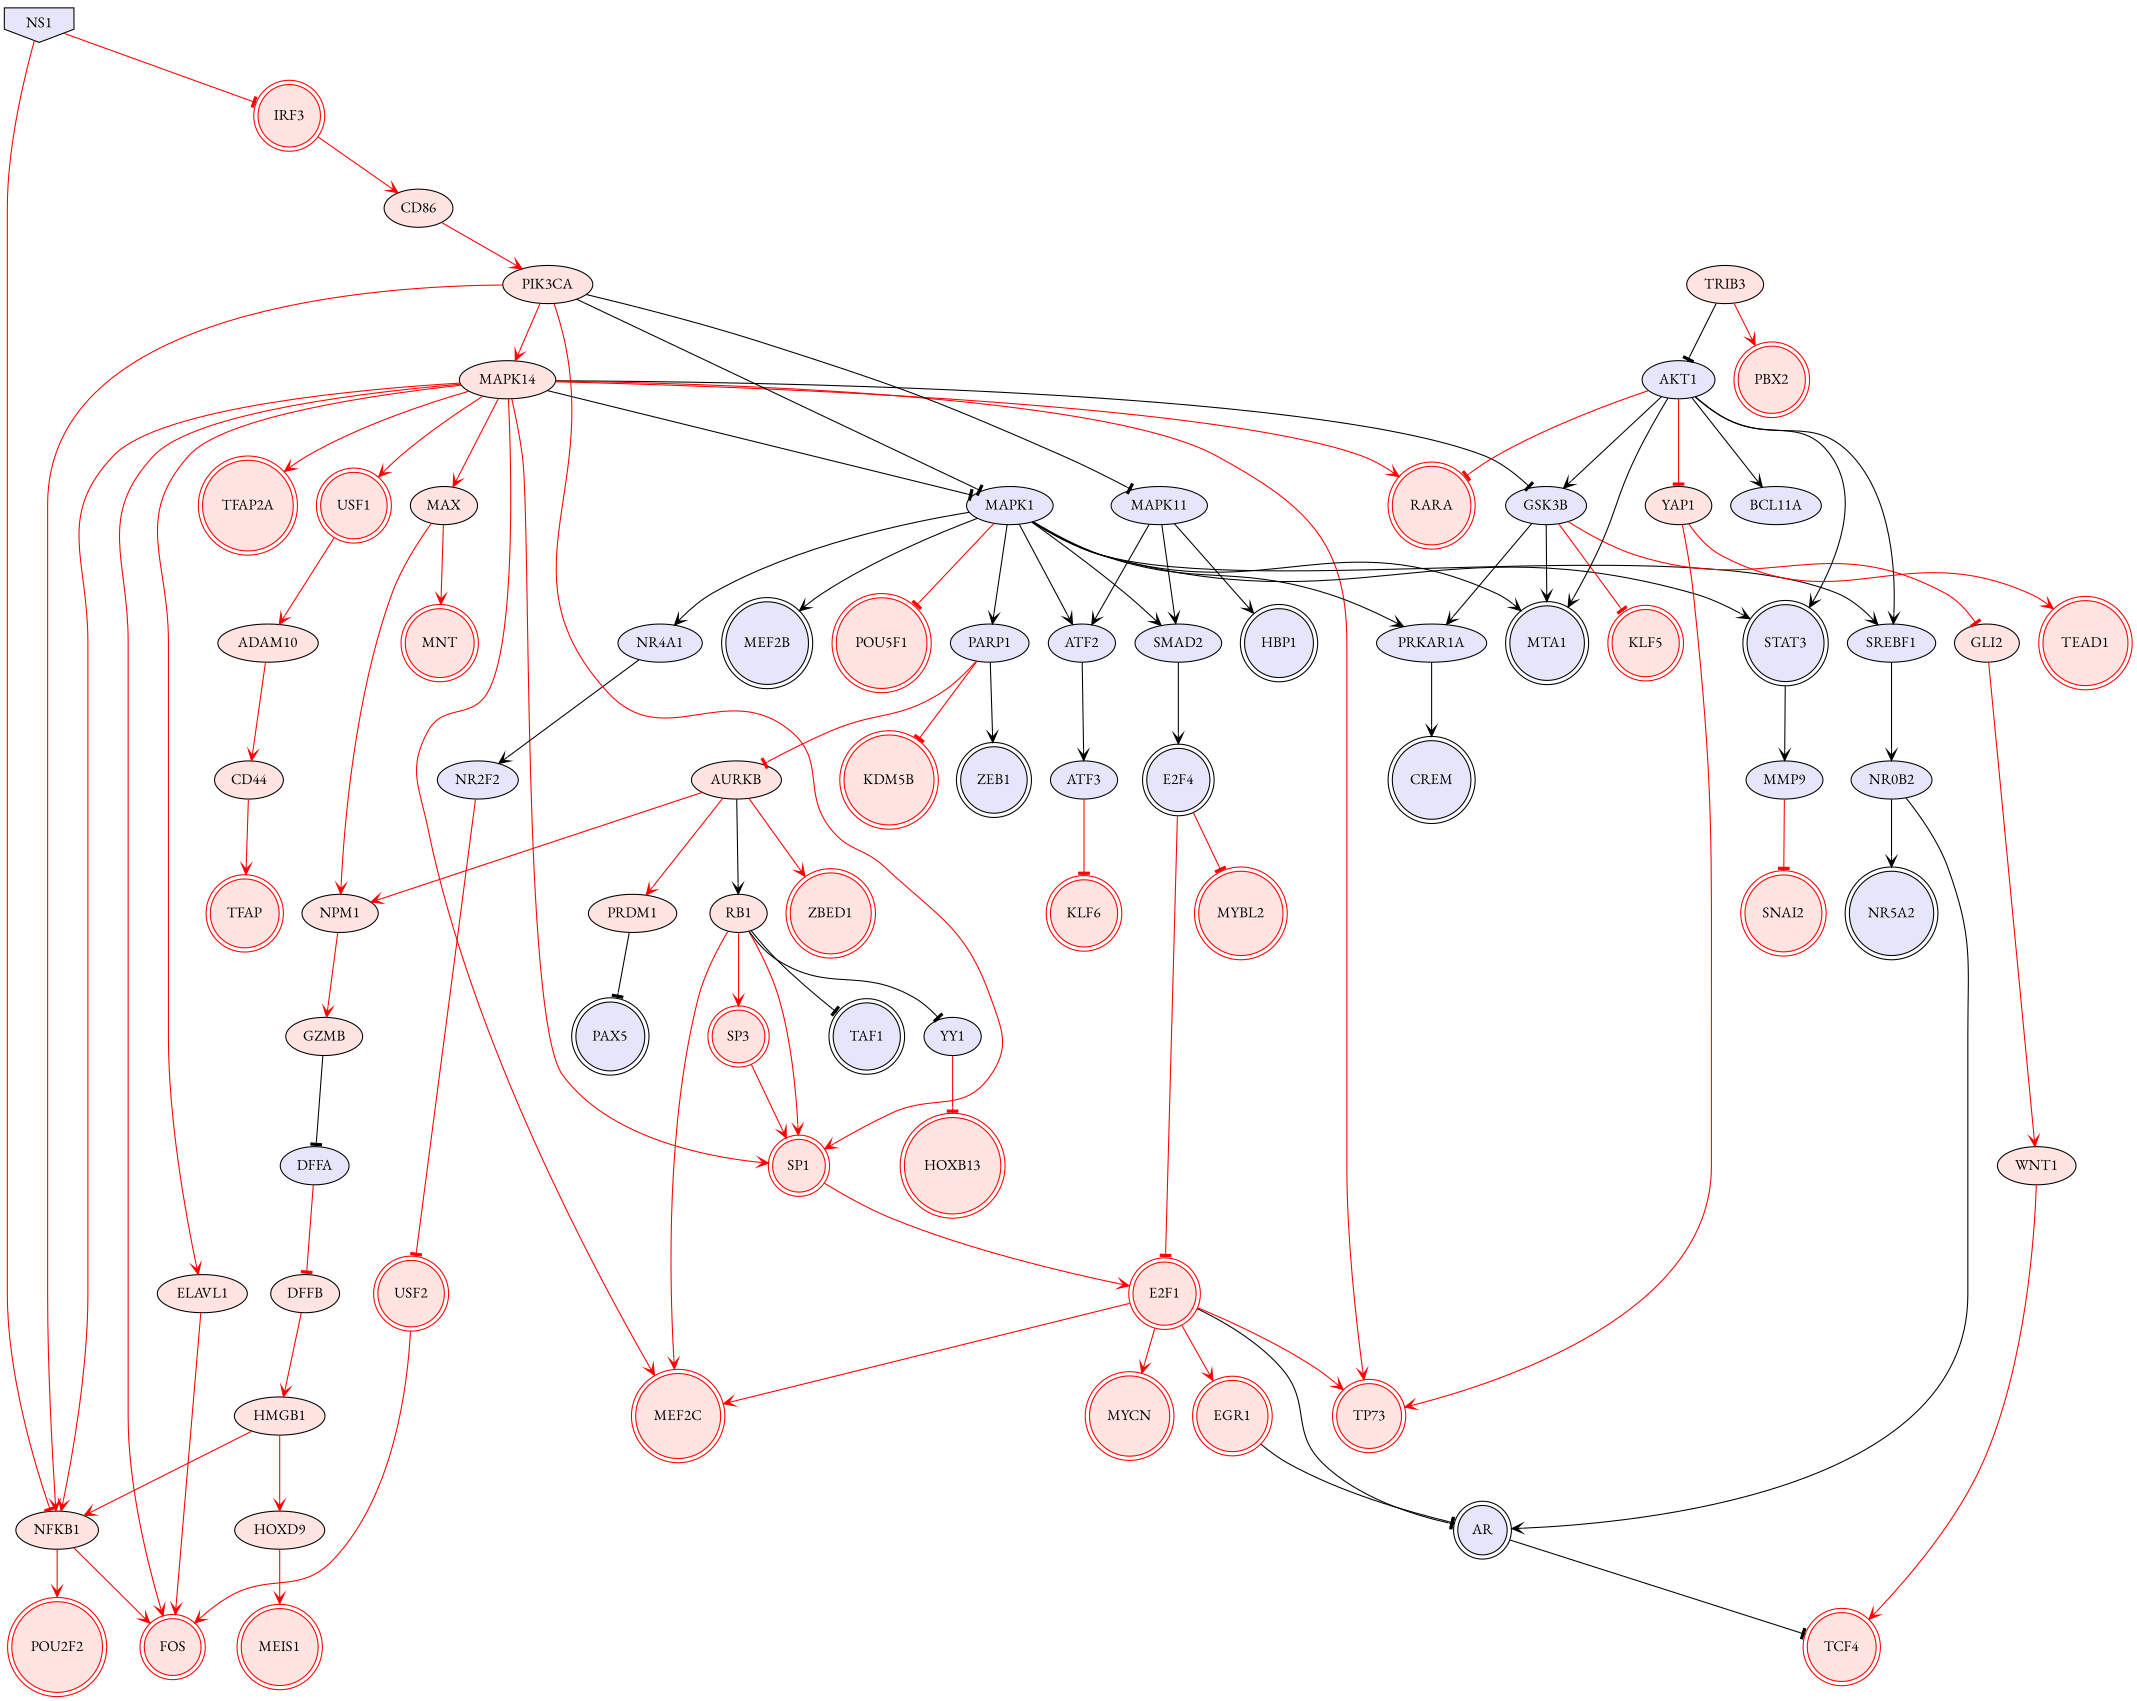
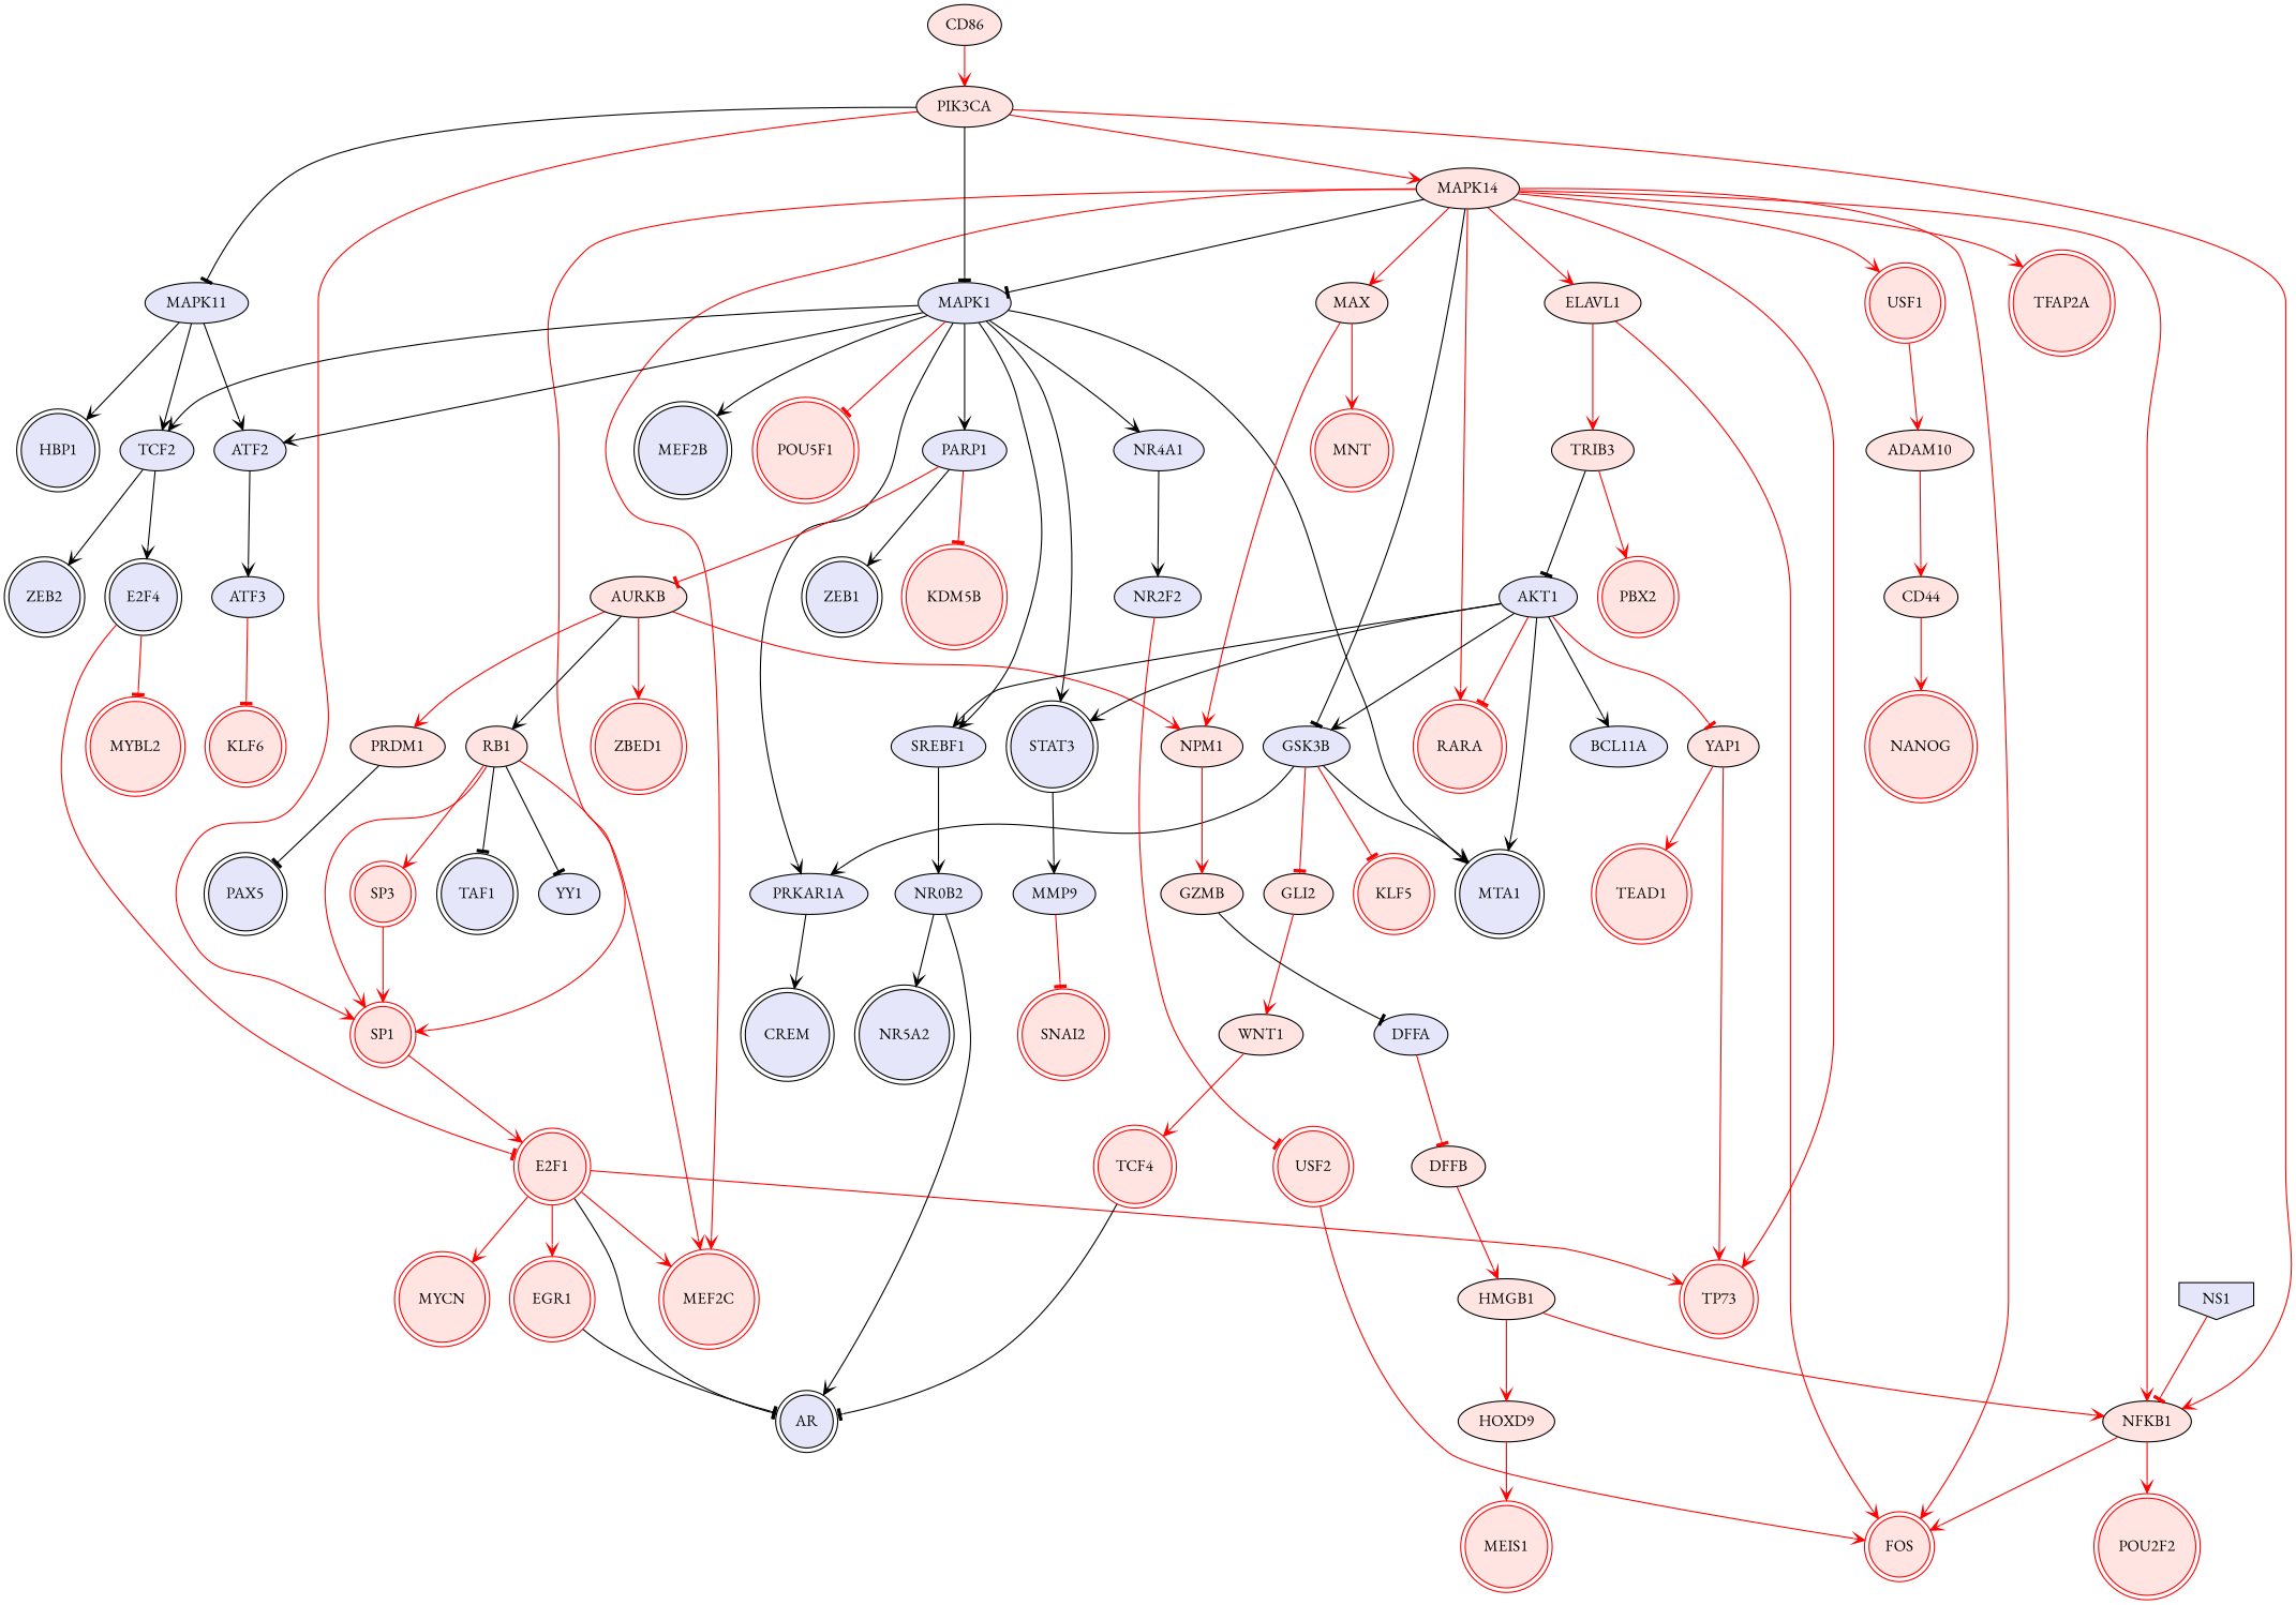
  digraph {
    fontname="EB Garamond"
    node [fillcolor=mistyrose fontname="EB Garamond" style=filled shape=doublecircle]
    edge [arrowhead=vee color=red fontname="EB Garamond" penwidth=1]
    MAPK14 [shape=""]
    MAPK1 [fillcolor=lavender shape=""]
    GSK3B [fillcolor=lavender shape=""]
    ELAVL1 [shape=""]
    TP73 [color=red]
    SP1 [color=red]
    NFKB1 [shape=""]
    FOS [color=red]
    MAX [shape=""]
    MEF2C [color=red]
    RARA [color=red]
    USF1 [color=red]
    TFAP2A [color=red]
-   SMAD2 [fillcolor=lavender shape=""]
+   SMAD2 [fillcolor=lavender label=TCF2 shape=""]
    STAT3 [color=black fillcolor=lavender]
    ATF2 [fillcolor=lavender shape=""]
    PARP1 [fillcolor=lavender shape=""]
    NR4A1 [fillcolor=lavender shape=""]
    PRKAR1A [fillcolor=lavender shape=""]
    MTA1 [color=black fillcolor=lavender]
    SREBF1 [fillcolor=lavender shape=""]
    MEF2B [color=black fillcolor=lavender]
    POU5F1 [color=red]
    GLI2 [shape=""]
    KLF5 [color=red]
    TRIB3 [shape=""]
    E2F1 [color=red]
    POU2F2 [color=red]
    NPM1 [shape=""]
    MNT [color=red]
    ADAM10 [shape=""]
+   ZEB2 [color=black fillcolor=lavender]
    E2F4 [color=black fillcolor=lavender]
    MMP9 [fillcolor=lavender shape=""]
    ATF3 [fillcolor=lavender shape=""]
    ZEB1 [color=black fillcolor=lavender]
    AURKB [shape=""]
    KDM5B [color=red]
    NR2F2 [fillcolor=lavender shape=""]
    CREM [color=black fillcolor=lavender]
    NR0B2 [fillcolor=lavender shape=""]
    WNT1 [shape=""]
    MYBL2 [color=red]
    SNAI2 [color=red]
    KLF6 [color=red]
    RB1 [shape=""]
    PRDM1 [shape=""]
    ZBED1 [color=red]
    USF2 [color=red]
    AR [color=black fillcolor=lavender]
    NR5A2 [color=black fillcolor=lavender]
    AKT1 [fillcolor=lavender shape=""]
    BCL11A [color=black fillcolor=lavender shape=ellipse]
    YAP1 [shape=""]
    TEAD1 [color=red]
    EGR1 [color=red]
    MYCN [color=red]
    TAF1 [color=black fillcolor=lavender]
    YY1 [fillcolor=lavender shape=""]
    SP3 [color=red]
-   HOXB13 [color=red]
    GZMB [shape=""]
    DFFA [fillcolor=lavender shape=""]
    DFFB [shape=""]
    HMGB1 [shape=""]
    MAPK11 [fillcolor=lavender shape=""]
    HBP1 [color=black fillcolor=lavender]
    PIK3CA [shape=""]
    TCF4 [color=red]
    PBX2 [color=red]
    PAX5 [color=black fillcolor=lavender]
    CD44 [shape=""]
-   NANOG [color=red label=TFAP]
-   IRF3 [color=red]
+   NANOG [color=red]
    CD86 [shape=""]
    HOXD9 [shape=""]
    MEIS1 [color=red]
    NS1 [color=black fillcolor=lavender shape=invhouse]
    MAPK14 -> MAPK1 [arrowhead=tee color=black]
    MAPK14 -> GSK3B [arrowhead=tee color=black]
    MAPK14 -> ELAVL1
    MAPK14 -> TP73
    MAPK14 -> SP1
    MAPK14 -> NFKB1
    MAPK14 -> FOS
    MAPK14 -> MAX
    MAPK14 -> MEF2C
    MAPK14 -> RARA
    MAPK14 -> USF1
    MAPK14 -> TFAP2A
    MAPK1 -> SMAD2 [color=black]
    MAPK1 -> STAT3 [color=black]
    MAPK1 -> ATF2 [color=black]
    MAPK1 -> PARP1 [color=black]
    MAPK1 -> NR4A1 [color=black]
    MAPK1 -> PRKAR1A [color=black]
    MAPK1 -> MTA1 [color=black]
    MAPK1 -> SREBF1 [color=black]
    MAPK1 -> MEF2B [color=black]
    MAPK1 -> POU5F1 [arrowhead=tee]
    GSK3B -> PRKAR1A [color=black]
    GSK3B -> MTA1 [color=black]
    GSK3B -> GLI2 [arrowhead=tee]
    GSK3B -> KLF5 [arrowhead=tee]
    ELAVL1 -> FOS
+   ELAVL1 -> TRIB3
    SP1 -> E2F1
    NFKB1 -> FOS
    NFKB1 -> POU2F2
    MAX -> NPM1
    MAX -> MNT
    USF1 -> ADAM10
+   SMAD2 -> ZEB2 [color=black]
    SMAD2 -> E2F4 [color=black]
    STAT3 -> MMP9 [color=black]
    ATF2 -> ATF3 [color=black]
    PARP1 -> ZEB1 [color=black]
    PARP1 -> AURKB [arrowhead=tee]
    PARP1 -> KDM5B [arrowhead=tee]
    NR4A1 -> NR2F2 [color=black]
    PRKAR1A -> CREM [color=black]
    SREBF1 -> NR0B2 [color=black]
    GLI2 -> WNT1
    TRIB3 -> AKT1 [arrowhead=tee color=black]
    TRIB3 -> PBX2
    E2F1 -> TP73
    E2F1 -> MEF2C
    E2F1 -> AR [arrowhead=tee color=black]
    E2F1 -> EGR1
    E2F1 -> MYCN
    NPM1 -> GZMB
    ADAM10 -> CD44
    E2F4 -> E2F1 [arrowhead=tee]
    E2F4 -> MYBL2 [arrowhead=tee]
    MMP9 -> SNAI2 [arrowhead=tee]
    ATF3 -> KLF6 [arrowhead=tee]
    AURKB -> NPM1
    AURKB -> RB1 [color=black]
    AURKB -> PRDM1
    AURKB -> ZBED1
    NR2F2 -> USF2 [arrowhead=tee]
    NR0B2 -> AR [color=black]
    NR0B2 -> NR5A2 [color=black]
    WNT1 -> TCF4
    RB1 -> SP1
    RB1 -> MEF2C
    RB1 -> TAF1 [arrowhead=tee color=black]
    RB1 -> YY1 [arrowhead=tee color=black]
    RB1 -> SP3
    PRDM1 -> PAX5 [arrowhead=tee color=black]
    USF2 -> FOS
    AKT1 -> GSK3B [color=black]
    AKT1 -> RARA [arrowhead=tee]
    AKT1 -> STAT3 [color=black]
    AKT1 -> MTA1 [color=black]
    AKT1 -> SREBF1 [color=black]
    AKT1 -> BCL11A [color=black]
    AKT1 -> YAP1 [arrowhead=tee]
    YAP1 -> TP73
    YAP1 -> TEAD1
    EGR1 -> AR [arrowhead=tee color=black]
-   YY1 -> HOXB13 [arrowhead=tee]
    SP3 -> SP1
    GZMB -> DFFA [arrowhead=tee color=black]
    DFFA -> DFFB [arrowhead=tee]
    DFFB -> HMGB1
    HMGB1 -> NFKB1
    HMGB1 -> HOXD9
    MAPK11 -> SMAD2 [color=black]
    MAPK11 -> ATF2 [color=black]
    MAPK11 -> HBP1 [color=black]
    PIK3CA -> MAPK14
    PIK3CA -> MAPK1 [arrowhead=tee color=black]
    PIK3CA -> SP1
    PIK3CA -> NFKB1
    PIK3CA -> MAPK11 [arrowhead=tee color=black]
-   AR -> TCF4 [arrowhead=tee color=black]
+   TCF4 -> AR [arrowhead=tee color=black]
    CD44 -> NANOG
-   IRF3 -> CD86
    CD86 -> PIK3CA
    HOXD9 -> MEIS1
    NS1 -> NFKB1 [arrowhead=tee]
-   NS1 -> IRF3 [arrowhead=tee]
  }
